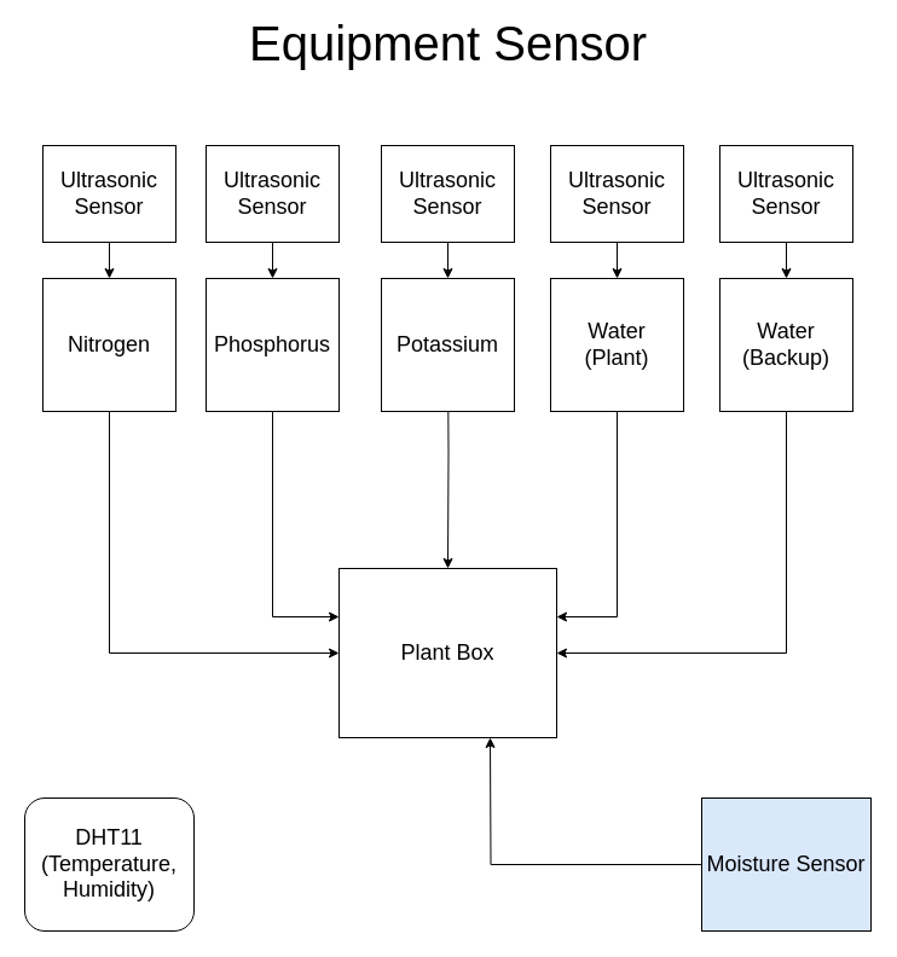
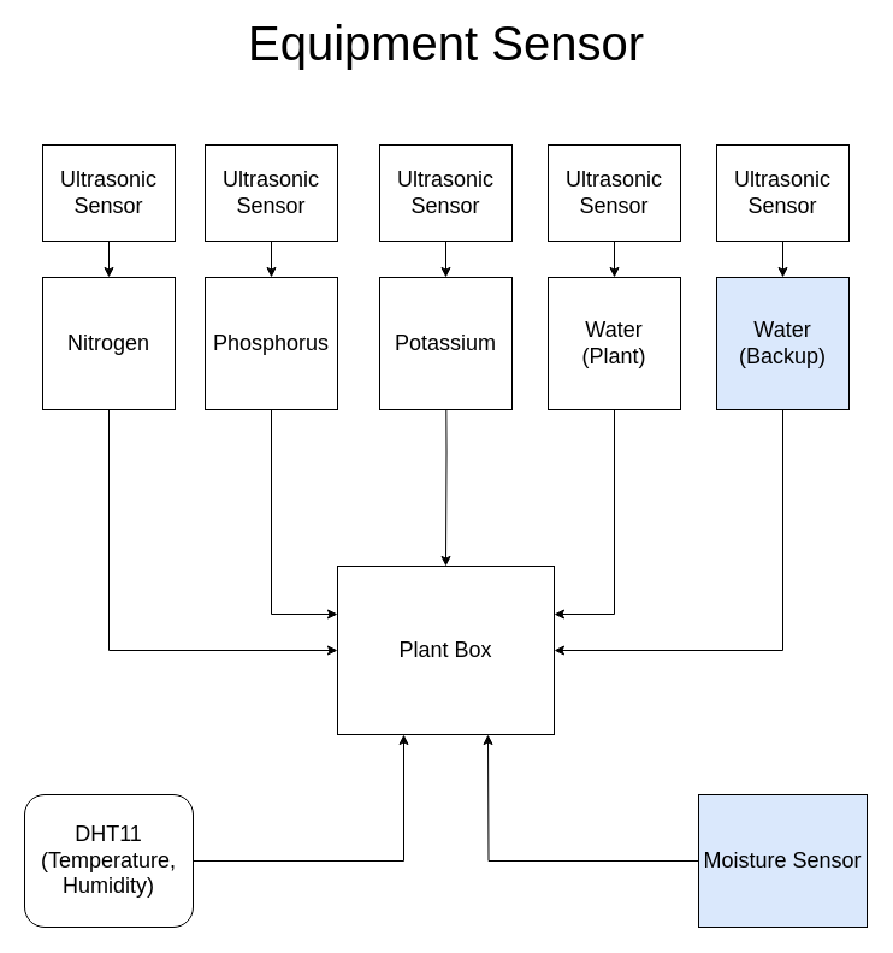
  <mxCell id="0" />
  <mxCell id="1" parent="0" />
  <mxCell id="2" value="&lt;font style=&quot;font-size: 18px&quot;&gt;Plant Box&lt;/font&gt;" style="rounded=0;whiteSpace=wrap;html=1;" parent="1" vertex="1"><mxGeometry x="280" y="470" width="180" height="140" as="geometry" /></mxCell>
  <mxCell id="3" style="edgeStyle=orthogonalEdgeStyle;rounded=0;orthogonalLoop=1;jettySize=auto;html=1;entryX=0;entryY=0.5;entryDx=0;entryDy=0;fontSize=18;" parent="1" target="2" edge="1"><mxGeometry relative="1" as="geometry"><mxPoint x="90" y="280" as="sourcePoint" /><Array as="points"><mxPoint x="90" y="540" /></Array></mxGeometry></mxCell>
  <mxCell id="4" value="Nitrogen" style="rounded=0;whiteSpace=wrap;html=1;fontSize=18;" parent="1" vertex="1"><mxGeometry x="35" y="230" width="110" height="110" as="geometry" /></mxCell>
  <mxCell id="5" style="edgeStyle=orthogonalEdgeStyle;rounded=0;orthogonalLoop=1;jettySize=auto;html=1;fontSize=18;" parent="1" edge="1"><mxGeometry relative="1" as="geometry"><mxPoint x="225" y="280" as="sourcePoint" /><mxPoint x="280" y="510" as="targetPoint" /><Array as="points"><mxPoint x="225" y="510" /><mxPoint x="280" y="510" /></Array></mxGeometry></mxCell>
  <mxCell id="6" value="Phosphorus" style="rounded=0;whiteSpace=wrap;html=1;fontSize=18;" parent="1" vertex="1"><mxGeometry x="170" y="230" width="110" height="110" as="geometry" /></mxCell>
  <mxCell id="7" style="edgeStyle=orthogonalEdgeStyle;rounded=0;orthogonalLoop=1;jettySize=auto;html=1;fontSize=18;" parent="1" target="2" edge="1"><mxGeometry relative="1" as="geometry"><mxPoint x="370" y="280" as="sourcePoint" /></mxGeometry></mxCell>
  <mxCell id="8" value="Potassium" style="rounded=0;whiteSpace=wrap;html=1;fontSize=18;" parent="1" vertex="1"><mxGeometry x="315" y="230" width="110" height="110" as="geometry" /></mxCell>
  <mxCell id="9" style="edgeStyle=orthogonalEdgeStyle;rounded=0;orthogonalLoop=1;jettySize=auto;html=1;fontSize=18;" parent="1" target="2" edge="1"><mxGeometry relative="1" as="geometry"><mxPoint x="510" y="280" as="sourcePoint" /><Array as="points"><mxPoint x="510" y="510" /></Array></mxGeometry></mxCell>
  <mxCell id="10" value="Water&lt;br&gt;(Plant)" style="rounded=0;whiteSpace=wrap;html=1;fontSize=18;" parent="1" vertex="1"><mxGeometry x="455" y="230" width="110" height="110" as="geometry" /></mxCell>
  <mxCell id="11" style="edgeStyle=orthogonalEdgeStyle;rounded=0;orthogonalLoop=1;jettySize=auto;html=1;entryX=1;entryY=0.5;entryDx=0;entryDy=0;fontSize=18;" parent="1" target="2" edge="1"><mxGeometry relative="1" as="geometry"><mxPoint x="650" y="280" as="sourcePoint" /><Array as="points"><mxPoint x="650" y="540" /></Array></mxGeometry></mxCell>
- <mxCell id="12" value="Water&lt;br&gt;(Backup)" style="rounded=0;whiteSpace=wrap;html=1;fontSize=18;" parent="1" vertex="1"><mxGeometry x="595" y="230" width="110" height="110" as="geometry" /></mxCell>
+ <mxCell id="12" value="Water&lt;br&gt;(Backup)" style="rounded=0;whiteSpace=wrap;html=1;fontSize=18;fillColor=#dae8fc;" parent="1" vertex="1"><mxGeometry x="595" y="230" width="110" height="110" as="geometry" /></mxCell>
  <mxCell id="13" style="edgeStyle=orthogonalEdgeStyle;rounded=0;orthogonalLoop=1;jettySize=auto;html=1;fontSize=18;" parent="1" source="14" target="4" edge="1"><mxGeometry relative="1" as="geometry" /></mxCell>
  <mxCell id="14" value="Ultrasonic&lt;br&gt;Sensor" style="rounded=0;whiteSpace=wrap;html=1;fontSize=18;" parent="1" vertex="1"><mxGeometry x="35" y="120" width="110" height="80" as="geometry" /></mxCell>
  <mxCell id="15" style="edgeStyle=orthogonalEdgeStyle;rounded=0;orthogonalLoop=1;jettySize=auto;html=1;fontSize=18;" parent="1" source="16" target="6" edge="1"><mxGeometry relative="1" as="geometry" /></mxCell>
  <mxCell id="16" value="Ultrasonic&lt;br&gt;Sensor" style="rounded=0;whiteSpace=wrap;html=1;fontSize=18;" parent="1" vertex="1"><mxGeometry x="170" y="120" width="110" height="80" as="geometry" /></mxCell>
  <mxCell id="17" style="edgeStyle=orthogonalEdgeStyle;rounded=0;orthogonalLoop=1;jettySize=auto;html=1;fontSize=18;" parent="1" source="18" target="8" edge="1"><mxGeometry relative="1" as="geometry" /></mxCell>
  <mxCell id="18" value="Ultrasonic&lt;br&gt;Sensor" style="rounded=0;whiteSpace=wrap;html=1;fontSize=18;" parent="1" vertex="1"><mxGeometry x="315" y="120" width="110" height="80" as="geometry" /></mxCell>
  <mxCell id="19" style="edgeStyle=orthogonalEdgeStyle;rounded=0;orthogonalLoop=1;jettySize=auto;html=1;fontSize=18;" parent="1" source="20" target="10" edge="1"><mxGeometry relative="1" as="geometry" /></mxCell>
  <mxCell id="20" value="Ultrasonic&lt;br&gt;Sensor" style="rounded=0;whiteSpace=wrap;html=1;fontSize=18;" parent="1" vertex="1"><mxGeometry x="455" y="120" width="110" height="80" as="geometry" /></mxCell>
  <mxCell id="21" style="edgeStyle=orthogonalEdgeStyle;rounded=0;orthogonalLoop=1;jettySize=auto;html=1;fontSize=18;" parent="1" source="22" target="12" edge="1"><mxGeometry relative="1" as="geometry" /></mxCell>
  <mxCell id="22" value="Ultrasonic&lt;br&gt;Sensor" style="rounded=0;whiteSpace=wrap;html=1;fontSize=18;" parent="1" vertex="1"><mxGeometry x="595" y="120" width="110" height="80" as="geometry" /></mxCell>
+ <mxCell id="23" style="edgeStyle=orthogonalEdgeStyle;rounded=0;orthogonalLoop=1;jettySize=auto;html=1;fontSize=18;" parent="1" source="24" target="2" edge="1"><mxGeometry relative="1" as="geometry"><Array as="points"><mxPoint x="335" y="715" /></Array></mxGeometry></mxCell>
  <mxCell id="24" value="DHT11&lt;br&gt;(Temperature,&lt;br&gt;Humidity)" style="whiteSpace=wrap;html=1;fontSize=18;rounded=1;" parent="1" vertex="1"><mxGeometry x="20" y="660" width="140" height="110" as="geometry" /></mxCell>
  <mxCell id="25" style="edgeStyle=orthogonalEdgeStyle;rounded=0;orthogonalLoop=1;jettySize=auto;html=1;fontSize=18;" parent="1" source="26" edge="1"><mxGeometry relative="1" as="geometry"><mxPoint x="405" y="610" as="targetPoint" /></mxGeometry></mxCell>
  <mxCell id="26" value="Moisture Sensor" style="rounded=0;whiteSpace=wrap;html=1;fontSize=18;fillColor=#dae8fc;" parent="1" vertex="1"><mxGeometry x="580" y="660" width="140" height="110" as="geometry" /></mxCell>
  <mxCell id="27" value="&lt;font style=&quot;font-size: 40px&quot;&gt;Equipment Sensor&lt;/font&gt;" style="text;html=1;resizable=0;autosize=1;align=center;verticalAlign=middle;points=[];fillColor=none;strokeColor=none;rounded=0;" vertex="1" parent="1"><mxGeometry x="200" y="20" width="340" height="30" as="geometry" /></mxCell>
